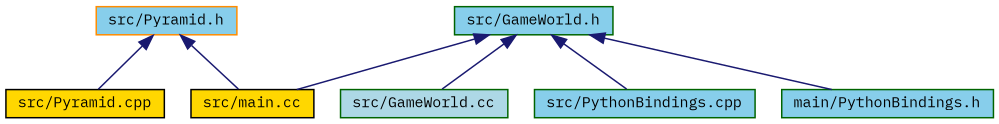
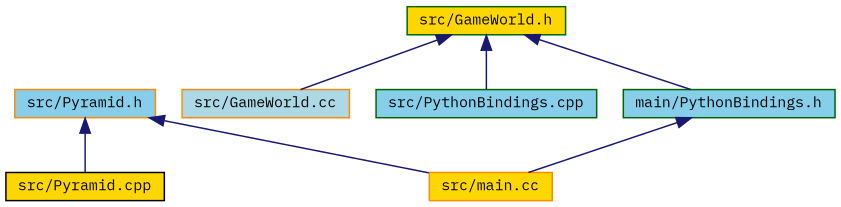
  digraph {
    fontname="IBM Plex Mono"
    node [color=darkgreen fillcolor=skyblue fontname="IBM Plex Mono" fontsize=10 shape=record style=filled]
    edge [color=midnightblue dir=back fontname="IBM Plex Mono" fontsize=10 labelfontname=Helvetica labelfontsize=10 style=solid]
    n1 [color=darkorange fontcolor=black height=0.2 label="src/Pyramid.h" width=0.4]
    n2 [color=black fillcolor=gold height=0.2 label="src/Pyramid.cpp" width=0.4]
-   n3 [color=black fillcolor=gold height=0.2 label="src/main.cc" width=0.4]
-   n4 [height=0.2 label="src/GameWorld.h" width=0.4]
-   n5 [fillcolor=lightblue height=0.2 label="src/GameWorld.cc" width=0.4]
+   n3 [color=darkorange fillcolor=gold height=0.2 label="src/main.cc" width=0.4]
+   n4 [fillcolor=gold height=0.2 label="src/GameWorld.h" width=0.4]
+   n5 [color=darkorange fillcolor=lightblue height=0.2 label="src/GameWorld.cc" width=0.4]
    n6 [height=0.2 label="src/PythonBindings.cpp" width=0.4]
    n7 [height=0.2 label="main/PythonBindings.h" width=0.4]
    n1 -> n2
    n1 -> n3
-   n4 -> n3
+   n7 -> n3
    n4 -> n5
    n4 -> n6
    n4 -> n7
  }
